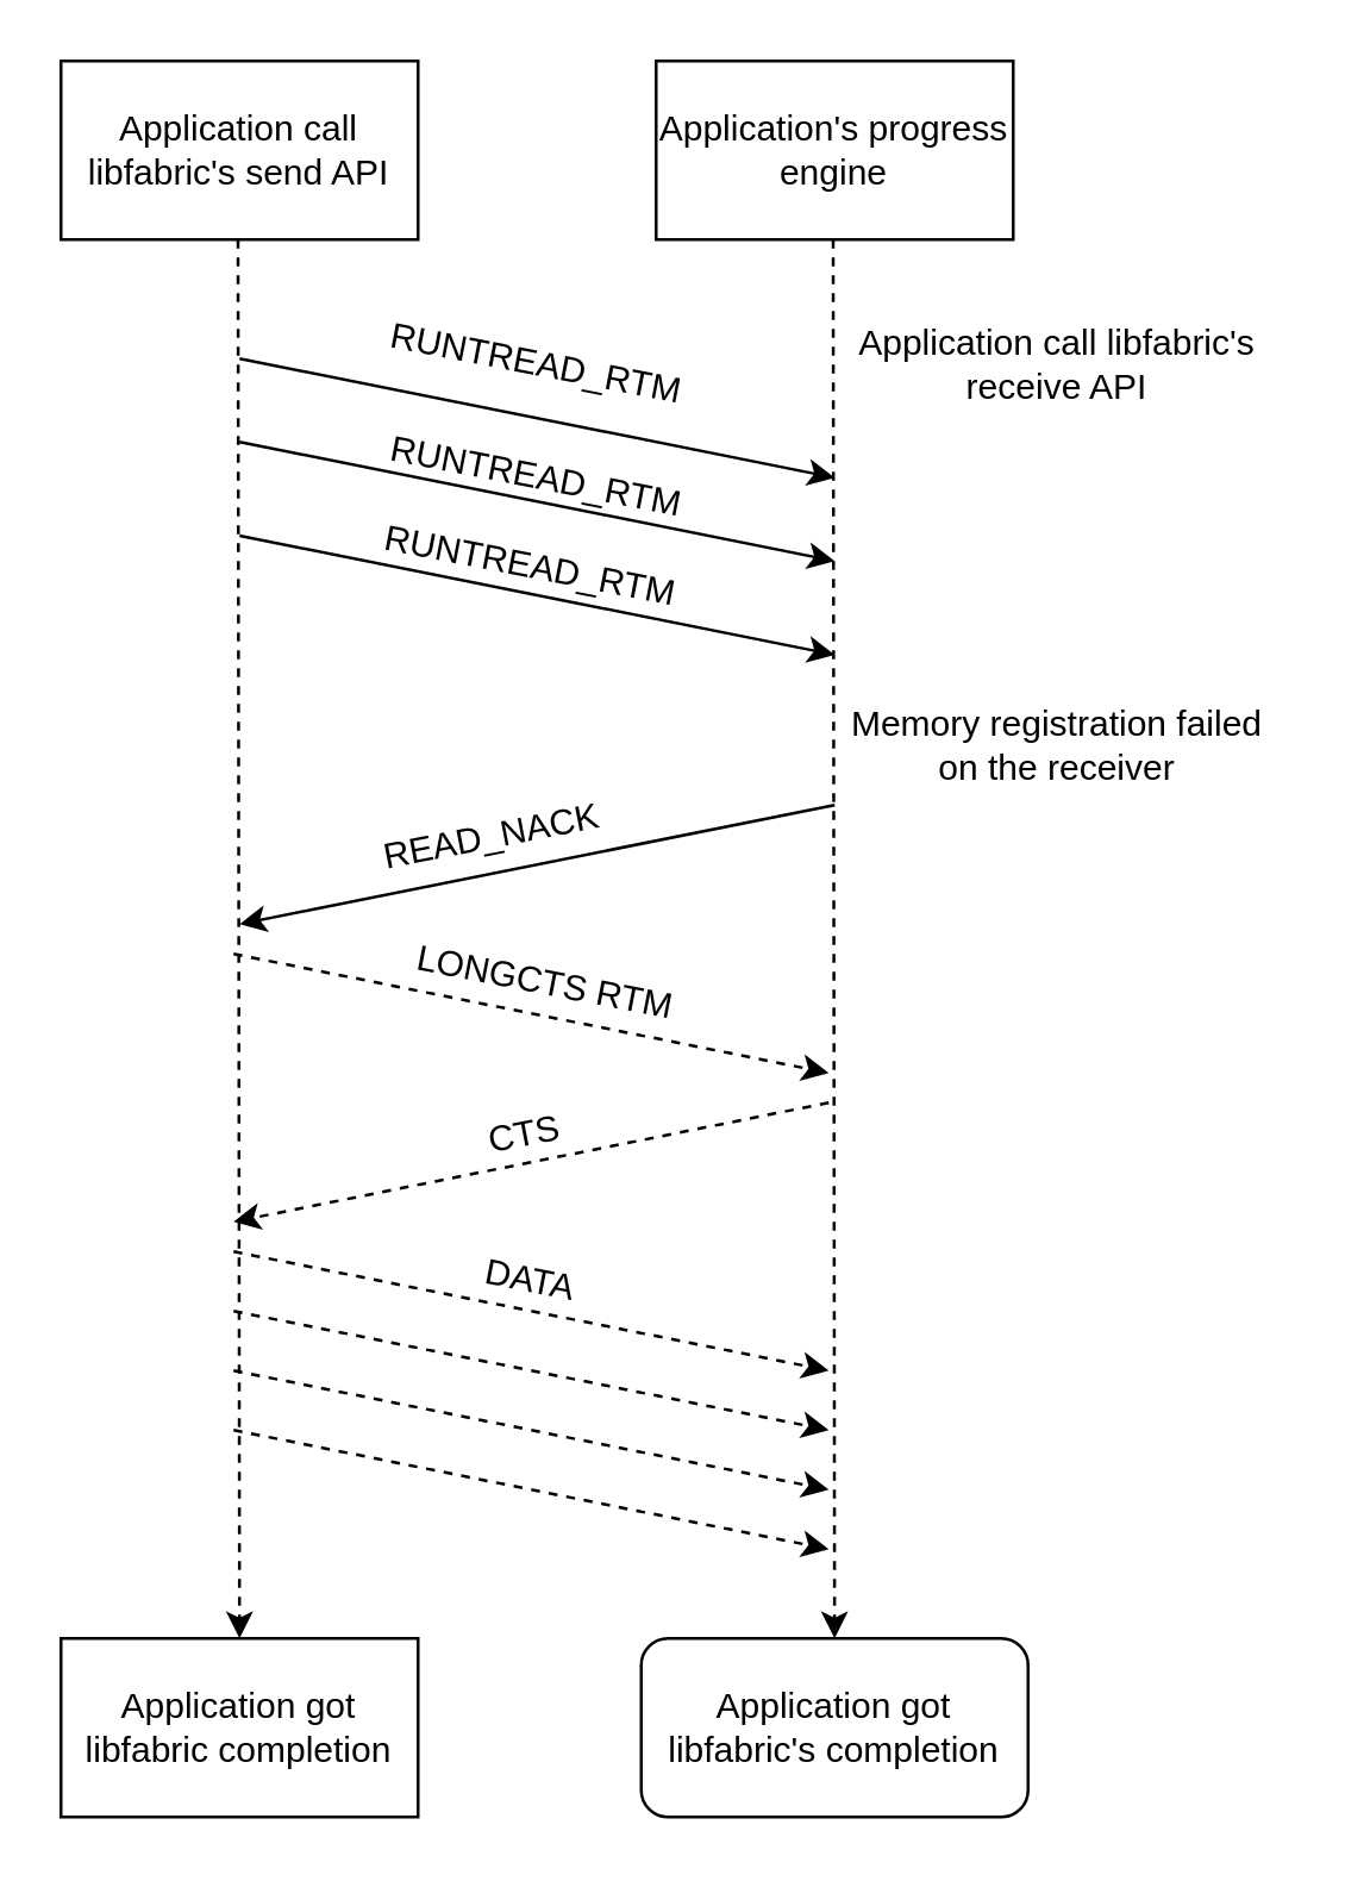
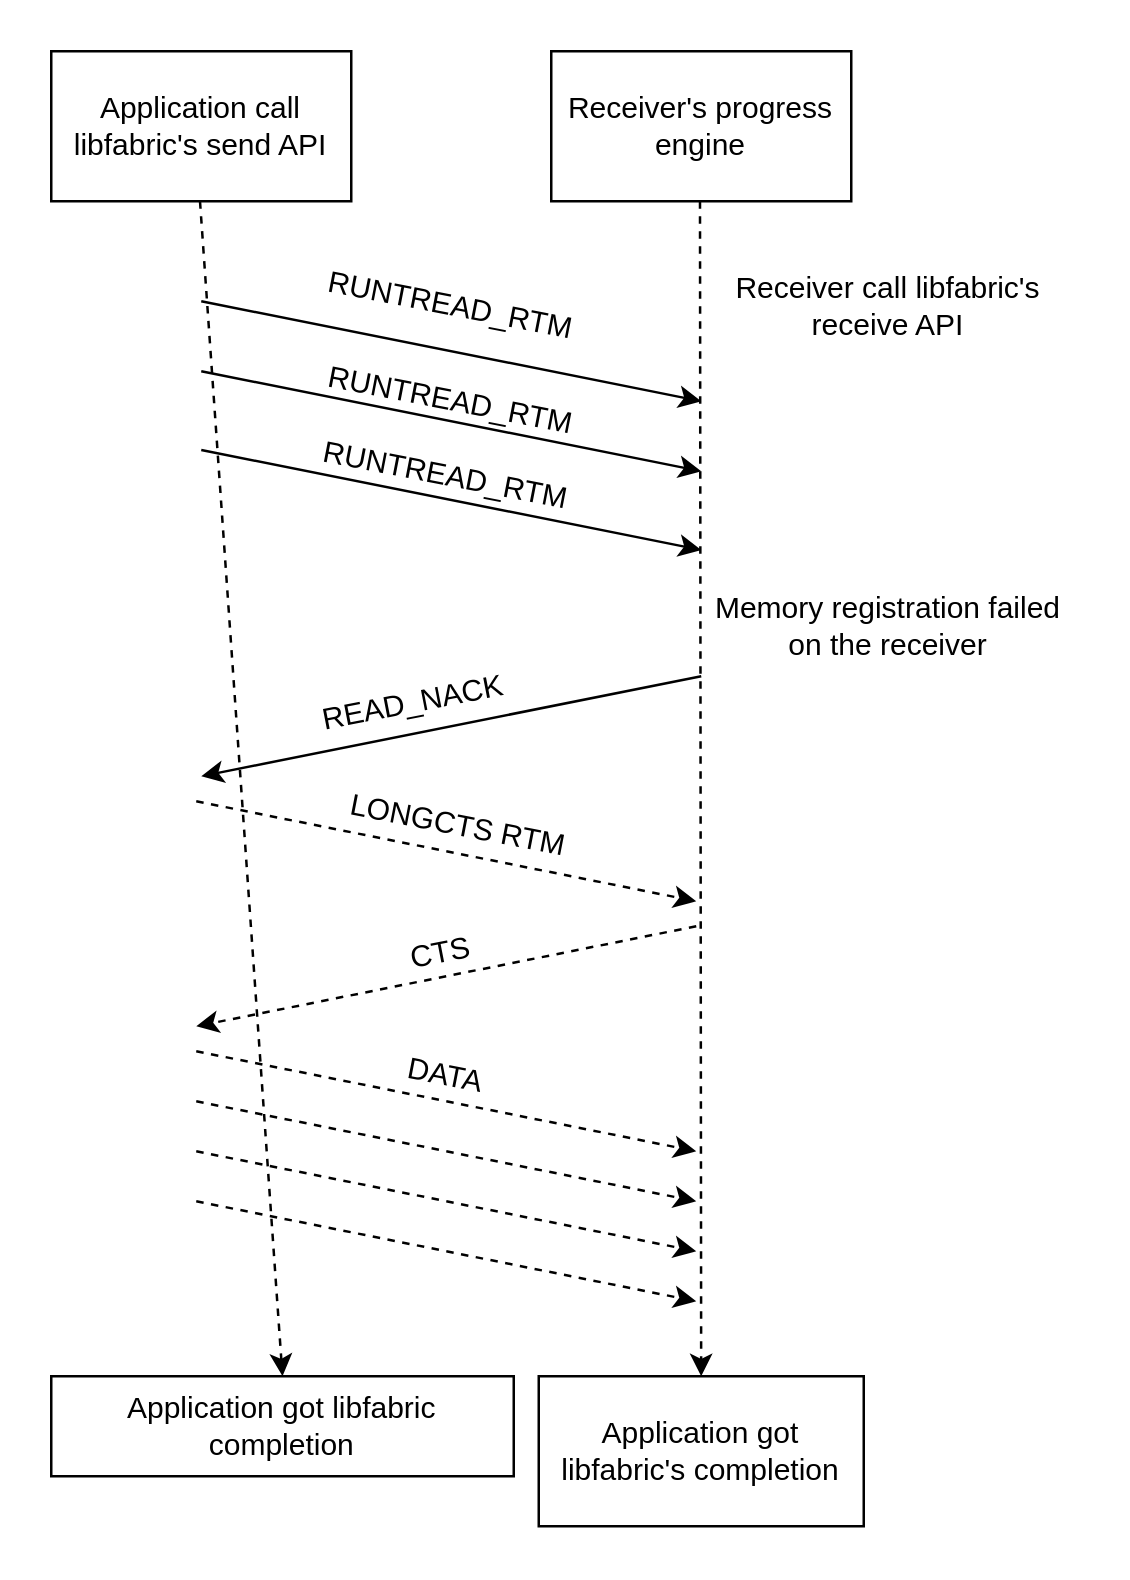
  <mxCell id="0" />
  <mxCell id="1" parent="0" />
  <mxCell id="2" value="Application call libfabric's send API" style="rounded=0;whiteSpace=wrap;html=1;" parent="1" vertex="1"><mxGeometry x="20" y="20" width="120" height="60" as="geometry" /></mxCell>
- <mxCell id="3" value="Application's progress engine" style="rounded=0;whiteSpace=wrap;html=1;" parent="1" vertex="1"><mxGeometry x="220" y="20" width="120" height="60" as="geometry" /></mxCell>
+ <mxCell id="3" value="Receiver's progress engine" style="rounded=0;whiteSpace=wrap;html=1;" parent="1" vertex="1"><mxGeometry x="220" y="20" width="120" height="60" as="geometry" /></mxCell>
  <mxCell id="4" value="" style="endArrow=classic;html=1;dashed=1;entryX=0.5;entryY=0;entryDx=0;entryDy=0;" parent="1" target="7" edge="1"><mxGeometry width="50" height="50" relative="1" as="geometry"><mxPoint x="79.5" y="80" as="sourcePoint" /><mxPoint x="80" y="250" as="targetPoint" /></mxGeometry></mxCell>
  <mxCell id="5" value="" style="endArrow=classic;html=1;dashed=1;" parent="1" target="8" edge="1"><mxGeometry width="50" height="50" relative="1" as="geometry"><mxPoint x="279.5" y="80" as="sourcePoint" /><mxPoint x="280" y="259" as="targetPoint" /></mxGeometry></mxCell>
  <mxCell id="6" value="" style="endArrow=classic;html=1;" parent="1" edge="1"><mxGeometry width="50" height="50" relative="1" as="geometry"><mxPoint x="80" y="120" as="sourcePoint" /><mxPoint x="280" y="160" as="targetPoint" /></mxGeometry></mxCell>
- <mxCell id="7" value="Application got libfabric completion" style="rounded=0;whiteSpace=wrap;html=1;" parent="1" vertex="1"><mxGeometry x="20" y="550" width="120" height="60" as="geometry" /></mxCell>
- <mxCell id="8" value="Application got libfabric's completion" style="whiteSpace=wrap;html=1;rounded=1;" parent="1" vertex="1"><mxGeometry x="215" y="550" width="130" height="60" as="geometry" /></mxCell>
+ <mxCell id="7" value="Application got libfabric completion" style="rounded=0;whiteSpace=wrap;html=1;" parent="1" vertex="1"><mxGeometry x="20" y="550" width="185" height="40" as="geometry" /></mxCell>
+ <mxCell id="8" value="Application got libfabric's completion" style="rounded=0;whiteSpace=wrap;html=1;" parent="1" vertex="1"><mxGeometry x="215" y="550" width="130" height="60" as="geometry" /></mxCell>
  <mxCell id="9" value="RUNTREAD_RTM" style="text;html=1;strokeColor=none;fillColor=none;align=center;verticalAlign=middle;whiteSpace=wrap;rounded=0;rotation=11;" parent="1" vertex="1"><mxGeometry x="160" y="112" width="40" height="20" as="geometry" /></mxCell>
  <mxCell id="10" value="" style="endArrow=classic;html=1;" parent="1" edge="1"><mxGeometry width="50" height="50" relative="1" as="geometry"><mxPoint x="280" y="270" as="sourcePoint" /><mxPoint x="80" y="310" as="targetPoint" /></mxGeometry></mxCell>
  <mxCell id="11" value="&lt;div&gt;READ_NACK&lt;/div&gt;" style="text;html=1;strokeColor=none;fillColor=none;align=center;verticalAlign=middle;whiteSpace=wrap;rounded=0;rotation=349;" parent="1" vertex="1"><mxGeometry x="144.86" y="271" width="40" height="20" as="geometry" /></mxCell>
- <mxCell id="12" value="Application call libfabric's receive API" style="text;html=1;strokeColor=none;fillColor=none;align=center;verticalAlign=middle;whiteSpace=wrap;rounded=0;" parent="1" vertex="1"><mxGeometry x="280" y="112" width="150" height="20" as="geometry" /></mxCell>
+ <mxCell id="12" value="Receiver call libfabric's receive API" style="text;html=1;strokeColor=none;fillColor=none;align=center;verticalAlign=middle;whiteSpace=wrap;rounded=0;" parent="1" vertex="1"><mxGeometry x="280" y="112" width="150" height="20" as="geometry" /></mxCell>
  <mxCell id="13" value="" style="endArrow=classic;html=1;" parent="1" edge="1"><mxGeometry width="50" height="50" relative="1" as="geometry"><mxPoint x="80" y="148" as="sourcePoint" /><mxPoint x="280" y="188" as="targetPoint" /></mxGeometry></mxCell>
  <mxCell id="14" value="" style="endArrow=classic;html=1;" parent="1" edge="1"><mxGeometry width="50" height="50" relative="1" as="geometry"><mxPoint x="80" y="179.5" as="sourcePoint" /><mxPoint x="280" y="219.5" as="targetPoint" /></mxGeometry></mxCell>
  <mxCell id="15" value="RUNTREAD_RTM" style="text;html=1;strokeColor=none;fillColor=none;align=center;verticalAlign=middle;whiteSpace=wrap;rounded=0;rotation=11;" parent="1" vertex="1"><mxGeometry x="160" y="150" width="40" height="20" as="geometry" /></mxCell>
  <mxCell id="16" value="RUNTREAD_RTM" style="text;html=1;strokeColor=none;fillColor=none;align=center;verticalAlign=middle;whiteSpace=wrap;rounded=0;rotation=11;" parent="1" vertex="1"><mxGeometry x="158" y="180" width="40" height="20" as="geometry" /></mxCell>
  <mxCell id="17" value="" style="endArrow=classic;html=1;dashed=1;" edge="1" parent="1"><mxGeometry width="50" height="50" relative="1" as="geometry"><mxPoint x="78" y="320" as="sourcePoint" /><mxPoint x="278" y="360" as="targetPoint" /></mxGeometry></mxCell>
  <mxCell id="18" value="LONGCTS RTM" style="text;html=1;strokeColor=none;fillColor=none;align=center;verticalAlign=middle;whiteSpace=wrap;rounded=0;rotation=11;" vertex="1" parent="1"><mxGeometry x="132.82" y="320" width="100.18" height="20" as="geometry" /></mxCell>
  <mxCell id="19" value="" style="endArrow=classic;html=1;dashed=1;" edge="1" parent="1"><mxGeometry width="50" height="50" relative="1" as="geometry"><mxPoint x="278" y="370" as="sourcePoint" /><mxPoint x="78" y="410" as="targetPoint" /></mxGeometry></mxCell>
  <mxCell id="20" value="CTS" style="text;html=1;strokeColor=none;fillColor=none;align=center;verticalAlign=middle;whiteSpace=wrap;rounded=0;rotation=349;" vertex="1" parent="1"><mxGeometry x="156" y="376" width="40" height="10" as="geometry" /></mxCell>
  <mxCell id="21" value="DATA" style="text;html=1;strokeColor=none;fillColor=none;align=center;verticalAlign=middle;whiteSpace=wrap;rounded=0;rotation=11;" vertex="1" parent="1"><mxGeometry x="123" y="420" width="110" height="20" as="geometry" /></mxCell>
  <mxCell id="22" value="" style="endArrow=classic;html=1;dashed=1;" edge="1" parent="1"><mxGeometry width="50" height="50" relative="1" as="geometry"><mxPoint x="78" y="420" as="sourcePoint" /><mxPoint x="278" y="460" as="targetPoint" /></mxGeometry></mxCell>
  <mxCell id="23" value="" style="endArrow=classic;html=1;dashed=1;" edge="1" parent="1"><mxGeometry width="50" height="50" relative="1" as="geometry"><mxPoint x="78" y="440" as="sourcePoint" /><mxPoint x="278" y="480" as="targetPoint" /></mxGeometry></mxCell>
  <mxCell id="24" value="" style="endArrow=classic;html=1;dashed=1;" edge="1" parent="1"><mxGeometry width="50" height="50" relative="1" as="geometry"><mxPoint x="78" y="460" as="sourcePoint" /><mxPoint x="278" y="500" as="targetPoint" /></mxGeometry></mxCell>
  <mxCell id="25" value="" style="endArrow=classic;html=1;dashed=1;" edge="1" parent="1"><mxGeometry width="50" height="50" relative="1" as="geometry"><mxPoint x="78" y="480" as="sourcePoint" /><mxPoint x="278" y="520" as="targetPoint" /></mxGeometry></mxCell>
  <mxCell id="26" value="Memory registration failed on the receiver" style="text;html=1;strokeColor=none;fillColor=none;align=center;verticalAlign=middle;whiteSpace=wrap;rounded=0;" vertex="1" parent="1"><mxGeometry x="280" y="240" width="150" height="20" as="geometry" /></mxCell>
